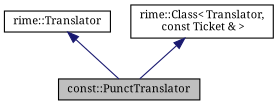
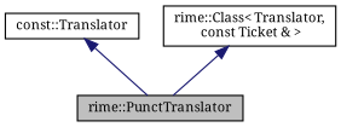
  digraph {
    fontname="Noto Serif"
    node [color=black fillcolor=white fontname="Noto Serif" fontsize=10 shape=record style=filled]
    edge [color=midnightblue dir=back fontname="Noto Serif" fontsize=10 labelfontname=Helvetica labelfontsize=10 style=solid]
-   n1 [fillcolor=grey75 fontcolor=black height=0.2 label="const::PunctTranslator" width=0.4]
-   n2 [height=0.2 label="rime::Translator" width=0.4]
+   n1 [fillcolor=grey75 fontcolor=black height=0.2 label="rime::PunctTranslator" width=0.4]
+   n2 [height=0.2 label="const::Translator" width=0.4]
    n3 [height=0.2 label="rime::Class\< Translator,\l const Ticket & \>" width=0.4]
    n2 -> n1
    n3 -> n1
  }
